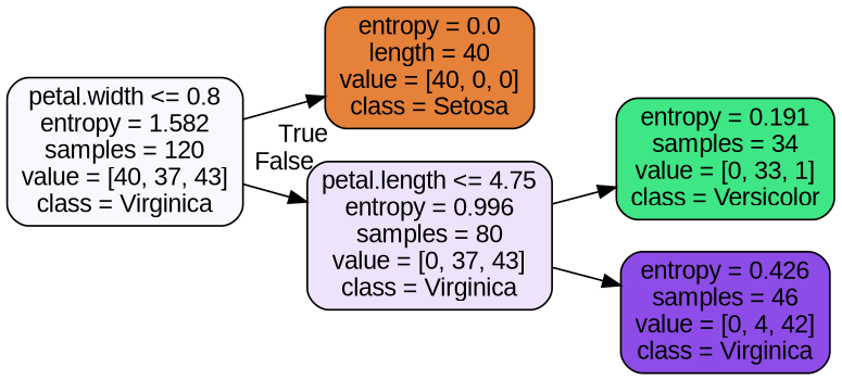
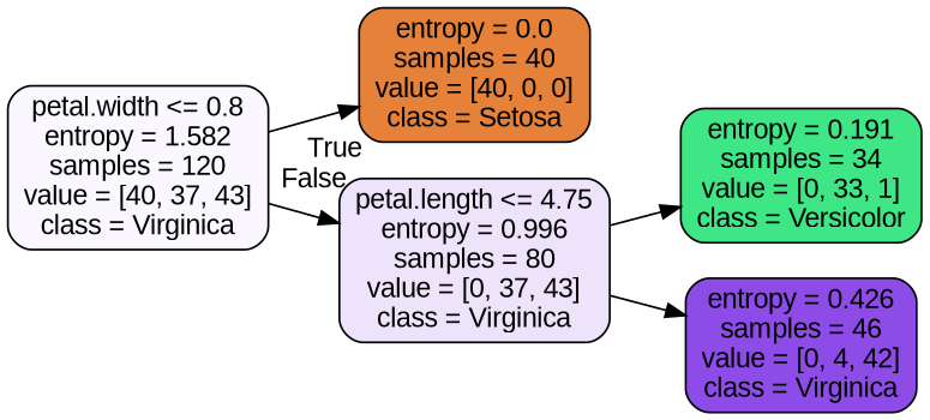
  digraph {
    rankdir=LR
    fontname="Liberation Sans"
    node [color=black fontname="Liberation Sans" shape=box style="filled, rounded"]
    edge [fontname="Liberation Sans"]
    n1 [fillcolor="#faf8fe" label="petal.width <= 0.8\nentropy = 1.582\nsamples = 120\nvalue = [40, 37, 43]\nclass = Virginica"]
-   n2 [fillcolor="#e58139" label="entropy = 0.0\nlength = 40\nvalue = [40, 0, 0]\nclass = Setosa"]
+   n2 [fillcolor="#e58139" label="entropy = 0.0\nsamples = 40\nvalue = [40, 0, 0]\nclass = Setosa"]
    n3 [fillcolor="#ede3fb" label="petal.length <= 4.75\nentropy = 0.996\nsamples = 80\nvalue = [0, 37, 43]\nclass = Virginica"]
    n4 [fillcolor="#3fe685" label="entropy = 0.191\nsamples = 34\nvalue = [0, 33, 1]\nclass = Versicolor"]
    n5 [fillcolor="#8d4ce7" label="entropy = 0.426\nsamples = 46\nvalue = [0, 4, 42]\nclass = Virginica"]
    n1 -> n2 [headlabel=True labelangle=45 labeldistance=2.5]
    n1 -> n3 [headlabel=False labelangle=-45 labeldistance=2.5]
    n3 -> n4
    n3 -> n5
  }
